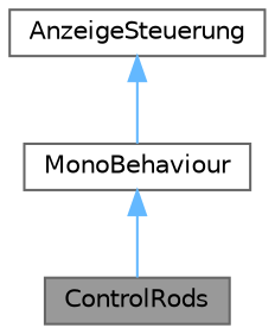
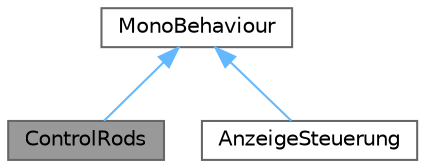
  digraph {
    node [color=gray40 fillcolor=white fontname=Helvetica fontsize=10 shape=box style=filled]
    edge [color=steelblue1 dir=back fontname=Helvetica fontsize=10 labelfontname=Helvetica labelfontsize=10 style=solid]
    n1 [fillcolor=grey60 fontcolor=black height=0.2 label=ControlRods width=0.4]
    n2 [height=0.2 label=MonoBehaviour width=0.4]
    n3 [height=0.2 label=AnzeigeSteuerung width=0.4]
    n2 -> n1
-   n3 -> n2
+   n2 -> n3
  }
